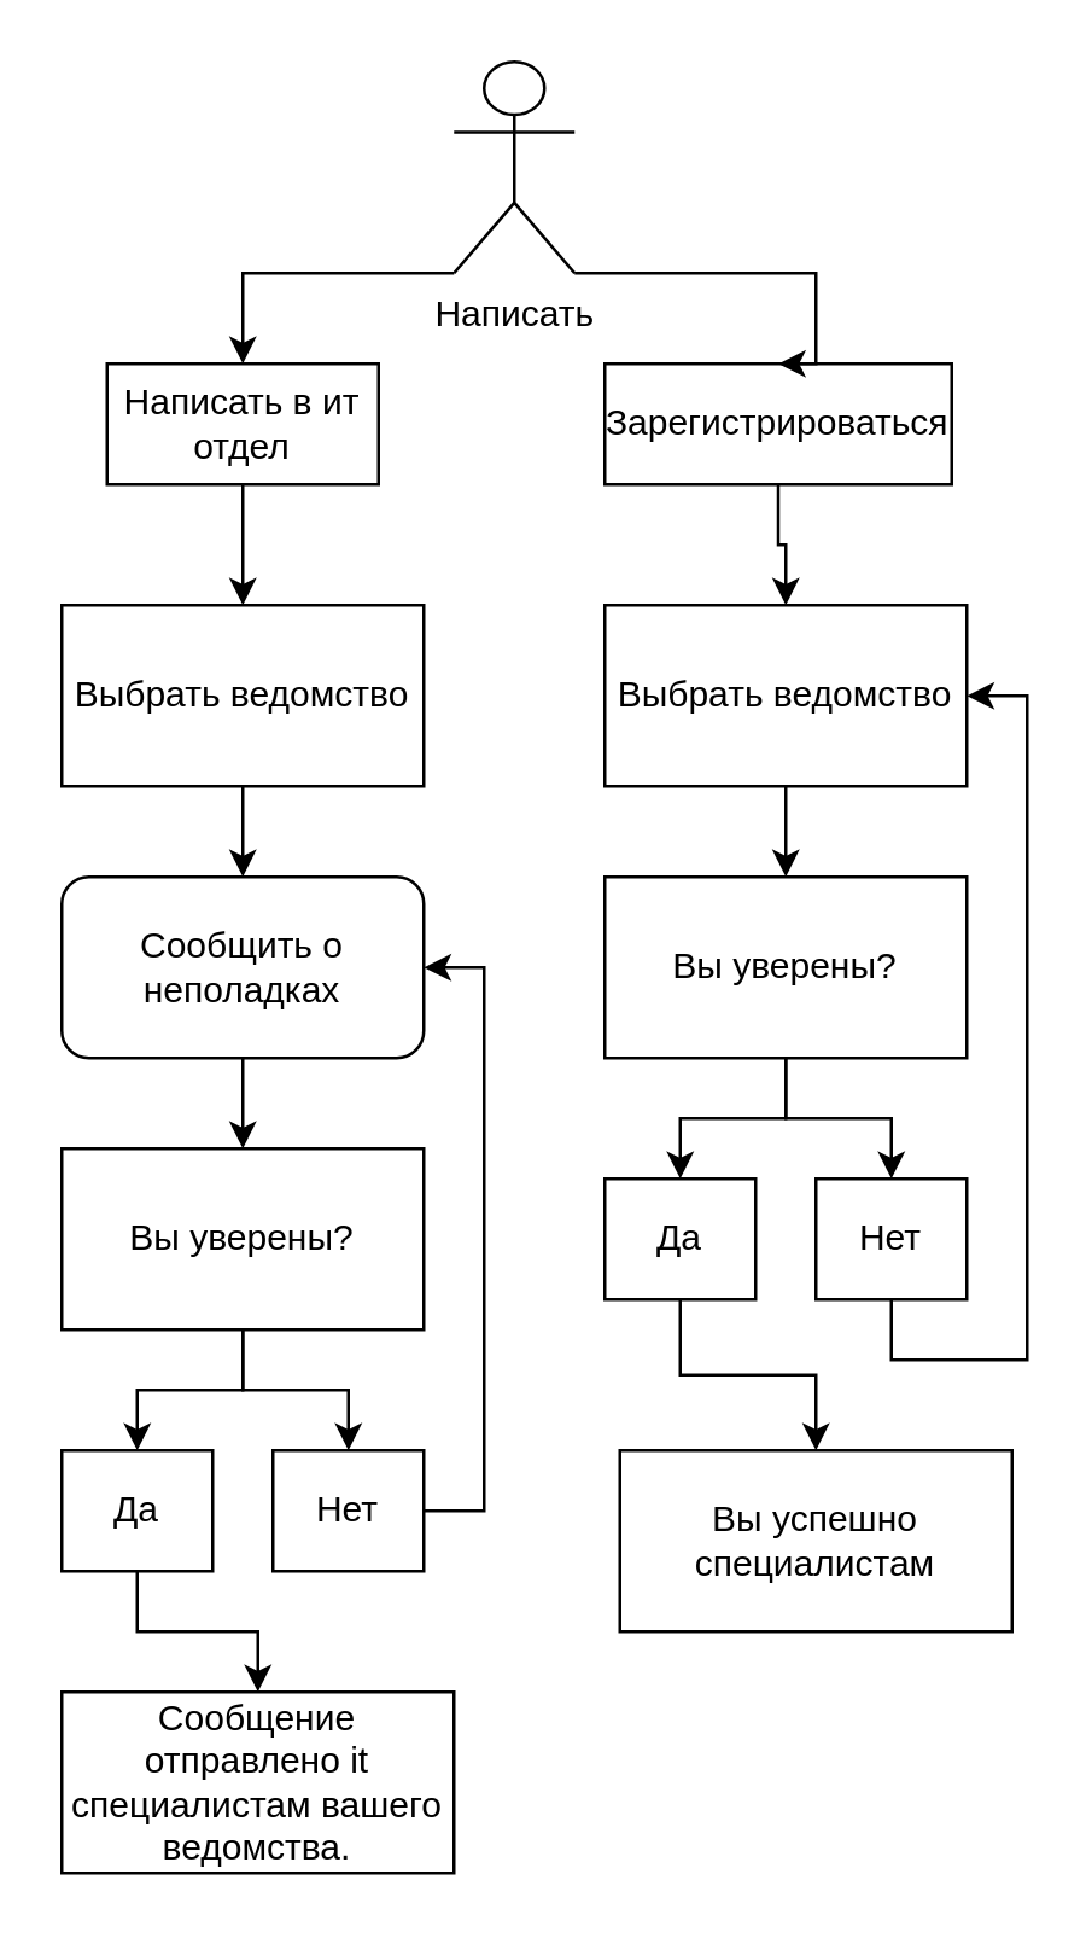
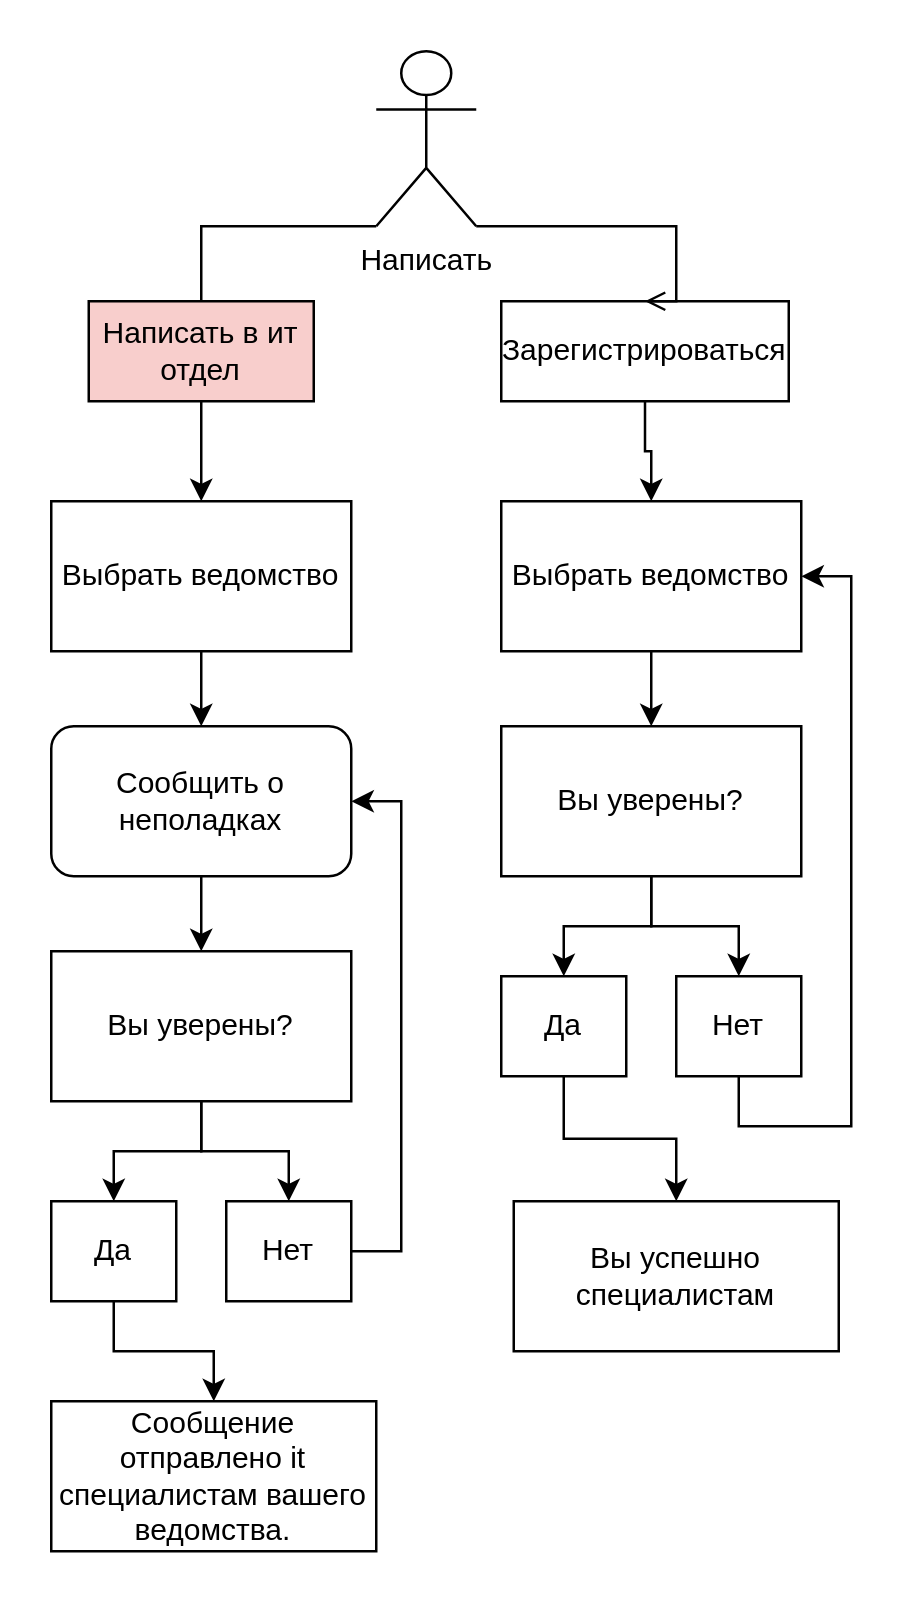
  <mxCell id="0" />
  <mxCell id="1" parent="0" />
  <mxCell id="2" style="edgeStyle=orthogonalEdgeStyle;rounded=0;orthogonalLoop=1;jettySize=auto;html=1;exitX=0.5;exitY=1;exitDx=0;exitDy=0;entryX=0.5;entryY=0;entryDx=0;entryDy=0;" edge="1" parent="1" source="3" target="10"><mxGeometry relative="1" as="geometry" /></mxCell>
  <mxCell id="3" value="Зарегистрироваться" style="rounded=0;whiteSpace=wrap;html=1;" vertex="1" parent="1"><mxGeometry x="200" y="120" width="115" height="40" as="geometry" /></mxCell>
  <mxCell id="4" value="" style="edgeStyle=orthogonalEdgeStyle;rounded=0;orthogonalLoop=1;jettySize=auto;html=1;" edge="1" parent="1" source="5" target="12"><mxGeometry relative="1" as="geometry" /></mxCell>
- <mxCell id="5" value="Написать в ит отдел" style="rounded=0;whiteSpace=wrap;html=1;" vertex="1" parent="1"><mxGeometry x="35" y="120" width="90" height="40" as="geometry" /></mxCell>
- <mxCell id="6" style="edgeStyle=orthogonalEdgeStyle;rounded=0;orthogonalLoop=1;jettySize=auto;html=1;exitX=0;exitY=1;exitDx=0;exitDy=0;exitPerimeter=0;entryX=0.5;entryY=0;entryDx=0;entryDy=0;" edge="1" parent="1" source="8" target="5"><mxGeometry relative="1" as="geometry"><Array as="points"><mxPoint x="80" y="90" /><mxPoint x="80" y="120" /></Array></mxGeometry></mxCell>
- <mxCell id="7" style="edgeStyle=orthogonalEdgeStyle;rounded=0;orthogonalLoop=1;jettySize=auto;html=1;exitX=1;exitY=1;exitDx=0;exitDy=0;exitPerimeter=0;entryX=0.5;entryY=0;entryDx=0;entryDy=0;" edge="1" parent="1" source="8" target="3"><mxGeometry relative="1" as="geometry"><Array as="points"><mxPoint x="270" y="90" /><mxPoint x="270" y="120" /></Array></mxGeometry></mxCell>
+ <mxCell id="5" value="Написать в ит отдел" style="rounded=0;whiteSpace=wrap;html=1;fillColor=#f8cecc;" vertex="1" parent="1"><mxGeometry x="35" y="120" width="90" height="40" as="geometry" /></mxCell>
+ <mxCell id="6" style="edgeStyle=orthogonalEdgeStyle;rounded=0;orthogonalLoop=1;jettySize=auto;html=1;exitX=0;exitY=1;exitDx=0;exitDy=0;exitPerimeter=0;entryX=0.5;entryY=0;entryDx=0;entryDy=0;endArrow=none;" edge="1" parent="1" source="8" target="5"><mxGeometry relative="1" as="geometry"><Array as="points"><mxPoint x="80" y="90" /><mxPoint x="80" y="120" /></Array></mxGeometry></mxCell>
+ <mxCell id="7" style="edgeStyle=orthogonalEdgeStyle;rounded=0;orthogonalLoop=1;jettySize=auto;html=1;exitX=1;exitY=1;exitDx=0;exitDy=0;exitPerimeter=0;entryX=0.5;entryY=0;entryDx=0;entryDy=0;endArrow=open;" edge="1" parent="1" source="8" target="3"><mxGeometry relative="1" as="geometry"><Array as="points"><mxPoint x="270" y="90" /><mxPoint x="270" y="120" /></Array></mxGeometry></mxCell>
  <mxCell id="8" value="Написать&lt;br&gt;" style="shape=umlActor;verticalLabelPosition=bottom;verticalAlign=top;html=1;outlineConnect=0;" vertex="1" parent="1"><mxGeometry x="150" y="20" width="40" height="70" as="geometry" /></mxCell>
  <mxCell id="9" style="edgeStyle=orthogonalEdgeStyle;rounded=0;orthogonalLoop=1;jettySize=auto;html=1;exitX=0.5;exitY=1;exitDx=0;exitDy=0;entryX=0.5;entryY=0;entryDx=0;entryDy=0;" edge="1" parent="1" source="10" target="15"><mxGeometry relative="1" as="geometry" /></mxCell>
  <mxCell id="10" value="Выбрать ведомство" style="rounded=0;whiteSpace=wrap;html=1;" vertex="1" parent="1"><mxGeometry x="200" y="200" width="120" height="60" as="geometry" /></mxCell>
  <mxCell id="11" style="edgeStyle=orthogonalEdgeStyle;rounded=0;orthogonalLoop=1;jettySize=auto;html=1;exitX=0.5;exitY=1;exitDx=0;exitDy=0;entryX=0.5;entryY=0;entryDx=0;entryDy=0;" edge="1" parent="1" source="12" target="22"><mxGeometry relative="1" as="geometry" /></mxCell>
  <mxCell id="12" value="Выбрать ведомство" style="rounded=0;whiteSpace=wrap;html=1;" vertex="1" parent="1"><mxGeometry x="20" y="200" width="120" height="60" as="geometry" /></mxCell>
  <mxCell id="13" style="edgeStyle=orthogonalEdgeStyle;rounded=0;orthogonalLoop=1;jettySize=auto;html=1;exitX=0.5;exitY=1;exitDx=0;exitDy=0;entryX=0.5;entryY=0;entryDx=0;entryDy=0;" edge="1" parent="1" source="15" target="17"><mxGeometry relative="1" as="geometry" /></mxCell>
  <mxCell id="14" style="edgeStyle=orthogonalEdgeStyle;rounded=0;orthogonalLoop=1;jettySize=auto;html=1;entryX=0.5;entryY=0;entryDx=0;entryDy=0;" edge="1" parent="1" source="15" target="19"><mxGeometry relative="1" as="geometry" /></mxCell>
  <mxCell id="15" value="Вы уверены?" style="rounded=0;whiteSpace=wrap;html=1;" vertex="1" parent="1"><mxGeometry x="200" y="290" width="120" height="60" as="geometry" /></mxCell>
  <mxCell id="16" style="edgeStyle=orthogonalEdgeStyle;rounded=0;orthogonalLoop=1;jettySize=auto;html=1;exitX=0.5;exitY=1;exitDx=0;exitDy=0;entryX=0.5;entryY=0;entryDx=0;entryDy=0;" edge="1" parent="1" source="17" target="20"><mxGeometry relative="1" as="geometry" /></mxCell>
  <mxCell id="17" value="Да" style="rounded=0;whiteSpace=wrap;html=1;" vertex="1" parent="1"><mxGeometry x="200" y="390" width="50" height="40" as="geometry" /></mxCell>
  <mxCell id="18" style="edgeStyle=orthogonalEdgeStyle;rounded=0;orthogonalLoop=1;jettySize=auto;html=1;exitX=0.5;exitY=1;exitDx=0;exitDy=0;entryX=1;entryY=0.5;entryDx=0;entryDy=0;" edge="1" parent="1" source="19" target="10"><mxGeometry relative="1" as="geometry"><Array as="points"><mxPoint x="295" y="450" /><mxPoint x="340" y="450" /><mxPoint x="340" y="230" /></Array></mxGeometry></mxCell>
  <mxCell id="19" value="Нет" style="rounded=0;whiteSpace=wrap;html=1;" vertex="1" parent="1"><mxGeometry x="270" y="390" width="50" height="40" as="geometry" /></mxCell>
  <mxCell id="20" value="Вы успешно специалистам" style="rounded=0;whiteSpace=wrap;html=1;" vertex="1" parent="1"><mxGeometry x="205" y="480" width="130" height="60" as="geometry" /></mxCell>
  <mxCell id="21" style="edgeStyle=orthogonalEdgeStyle;rounded=0;orthogonalLoop=1;jettySize=auto;html=1;exitX=0.5;exitY=1;exitDx=0;exitDy=0;entryX=0.5;entryY=0;entryDx=0;entryDy=0;" edge="1" parent="1" source="22" target="25"><mxGeometry relative="1" as="geometry" /></mxCell>
  <mxCell id="22" value="Сообщить о неполадках" style="whiteSpace=wrap;html=1;rounded=1;" vertex="1" parent="1"><mxGeometry x="20" y="290" width="120" height="60" as="geometry" /></mxCell>
  <mxCell id="23" style="edgeStyle=orthogonalEdgeStyle;rounded=0;orthogonalLoop=1;jettySize=auto;html=1;exitX=0.5;exitY=1;exitDx=0;exitDy=0;entryX=0.5;entryY=0;entryDx=0;entryDy=0;" edge="1" parent="1" source="25" target="27"><mxGeometry relative="1" as="geometry" /></mxCell>
  <mxCell id="24" style="edgeStyle=orthogonalEdgeStyle;rounded=0;orthogonalLoop=1;jettySize=auto;html=1;exitX=0.5;exitY=1;exitDx=0;exitDy=0;" edge="1" parent="1" source="25" target="29"><mxGeometry relative="1" as="geometry" /></mxCell>
  <mxCell id="25" value="Вы уверены?" style="rounded=0;whiteSpace=wrap;html=1;" vertex="1" parent="1"><mxGeometry x="20" y="380" width="120" height="60" as="geometry" /></mxCell>
  <mxCell id="26" style="edgeStyle=orthogonalEdgeStyle;rounded=0;orthogonalLoop=1;jettySize=auto;html=1;exitX=0.5;exitY=1;exitDx=0;exitDy=0;entryX=0.5;entryY=0;entryDx=0;entryDy=0;" edge="1" parent="1" source="27" target="30"><mxGeometry relative="1" as="geometry" /></mxCell>
  <mxCell id="27" value="Да" style="rounded=0;whiteSpace=wrap;html=1;" vertex="1" parent="1"><mxGeometry x="20" y="480" width="50" height="40" as="geometry" /></mxCell>
  <mxCell id="28" style="edgeStyle=orthogonalEdgeStyle;rounded=0;orthogonalLoop=1;jettySize=auto;html=1;exitX=1;exitY=0.5;exitDx=0;exitDy=0;entryX=1;entryY=0.5;entryDx=0;entryDy=0;" edge="1" parent="1" source="29" target="22"><mxGeometry relative="1" as="geometry" /></mxCell>
  <mxCell id="29" value="Нет" style="rounded=0;whiteSpace=wrap;html=1;" vertex="1" parent="1"><mxGeometry x="90" y="480" width="50" height="40" as="geometry" /></mxCell>
  <mxCell id="30" value="Сообщение отправлено it специалистам вашего ведомства." style="rounded=0;whiteSpace=wrap;html=1;" vertex="1" parent="1"><mxGeometry x="20" y="560" width="130" height="60" as="geometry" /></mxCell>
